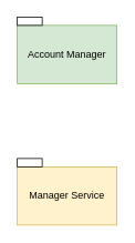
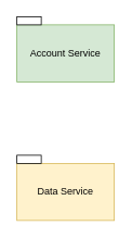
  <mxCell id="0" />
  <mxCell id="1" parent="0" />
  <mxCell id="2" value="" style="group" parent="1" vertex="1" connectable="0"><mxGeometry x="20" y="190" width="120" height="80" as="geometry" /></mxCell>
- <mxCell id="3" value="Manager Service" style="rounded=0;whiteSpace=wrap;html=1;fillColor=#fff2cc;strokeColor=#d6b656;" parent="2" vertex="1"><mxGeometry y="10" width="120" height="70" as="geometry" /></mxCell>
+ <mxCell id="3" value="Data Service" style="rounded=0;whiteSpace=wrap;html=1;fillColor=#fff2cc;strokeColor=#d6b656;" parent="2" vertex="1"><mxGeometry y="10" width="120" height="70" as="geometry" /></mxCell>
  <mxCell id="4" value="" style="rounded=0;whiteSpace=wrap;html=1;" parent="2" vertex="1"><mxGeometry width="30" height="10" as="geometry" /></mxCell>
  <mxCell id="5" value="" style="group" parent="1" vertex="1" connectable="0"><mxGeometry x="20" y="20" width="120" height="80" as="geometry" /></mxCell>
- <mxCell id="6" value="Account Manager" style="rounded=0;whiteSpace=wrap;html=1;fillColor=#d5e8d4;strokeColor=#82b366;" parent="5" vertex="1"><mxGeometry y="10" width="120" height="70" as="geometry" /></mxCell>
+ <mxCell id="6" value="Account Service" style="rounded=0;whiteSpace=wrap;html=1;fillColor=#d5e8d4;strokeColor=#82b366;" parent="5" vertex="1"><mxGeometry y="10" width="120" height="70" as="geometry" /></mxCell>
  <mxCell id="7" value="" style="rounded=0;whiteSpace=wrap;html=1;" parent="5" vertex="1"><mxGeometry width="30" height="10" as="geometry" /></mxCell>
